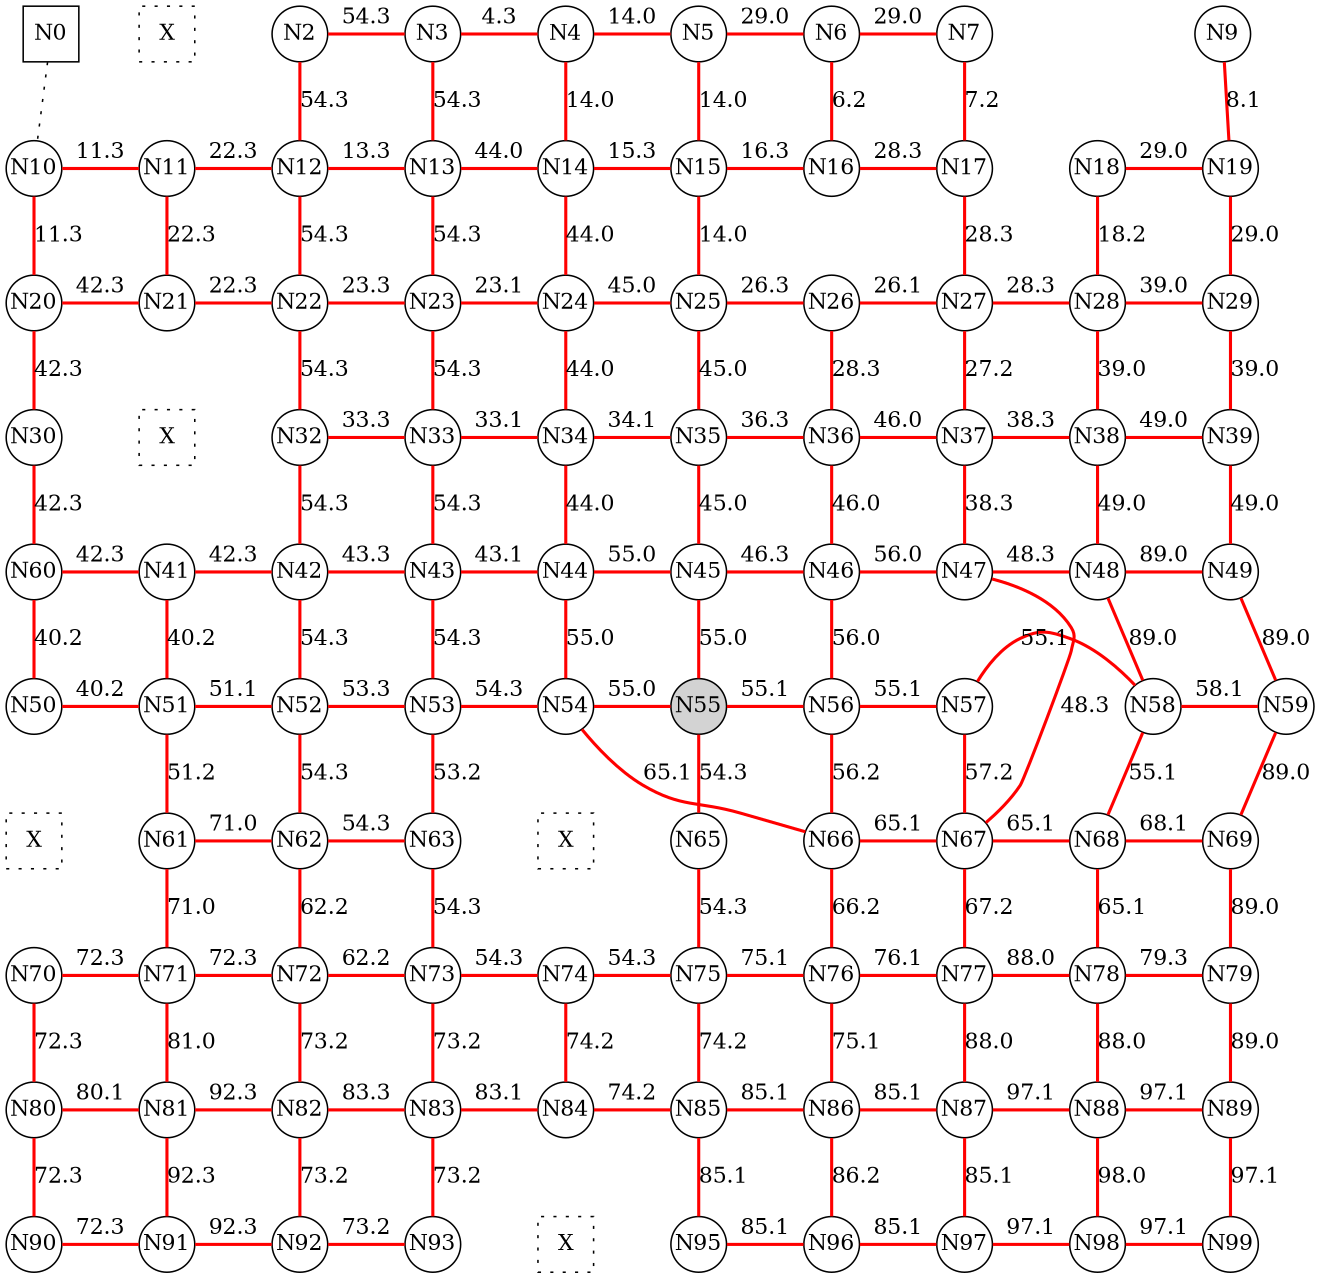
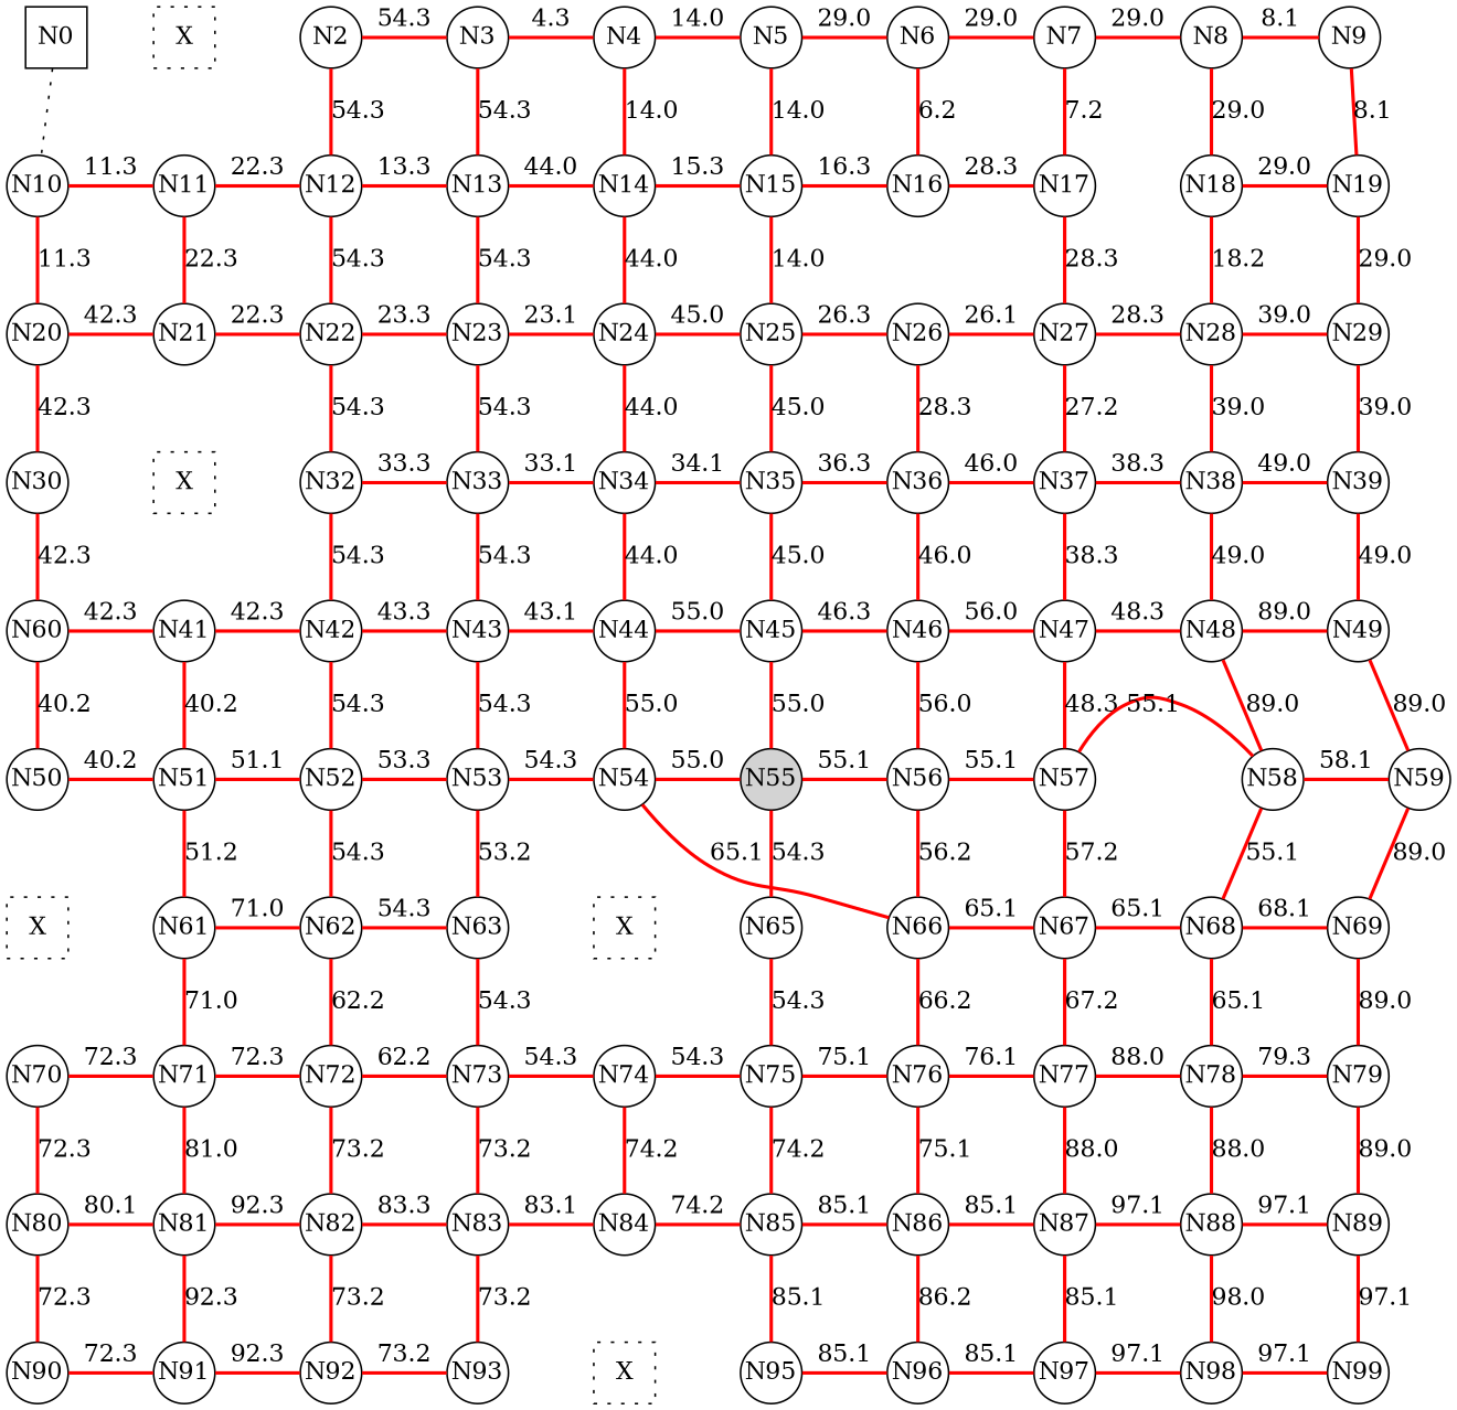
  digraph {
    node [fixedsize=true shape=circle]
    edge [dir=none style=bold color=red]
    N0 [shape=square]
    n2 [label=X shape=square style=dotted]
    N2
    N3
    N4
    N5
    N6
    N7
+   N8
    N9
    N10
    N11
    N12
    N13
    N14
    N15
    N16
    N17
    N18
    N19
    N20
    N21
    N22
    N23
    N24
    N25
    N26
    N27
    N28
    N29
    N30
    n32 [label=X shape=square style=dotted]
    N32
    N33
    N34
    N35
    N36
    N37
    N38
    N39
    n41 [label=N60]
    N41
    N42
    N43
    N44
    N45
    N46
    N47
    N48
    N49
    N50
    N51
    N52
    N53
    N54
    N55 [style=filled]
    N56
    N57
    N58
    N59
    n61 [label=X shape=square style=dotted]
    N61
    N62
    N63
    n65 [label=X shape=square style=dotted]
    N65
    N66
    N67
    N68
    N69
    N70
    N71
    N72
    N73
    N74
    N75
    N76
    N77
    N78
    N79
    N80
    N81
    N82
    N83
    N84
    N85
    N86
    N87
    N88
    N89
    N90
    N91
    N92
    N93
    n95 [label=X shape=square style=dotted]
    N95
    N96
    N97
    N98
    N99
    subgraph sub_1 {
      rank=same
      N0
      n2
      N2
      N3
      N4
      N5
      N6
      N7
+     N8
      N9
    }
    subgraph sub_2 {
      rank=same
      N10
      N11
      N12
      N13
      N14
      N15
      N16
      N17
      N18
      N19
    }
    subgraph sub_3 {
      rank=same
      N20
      N21
      N22
      N23
      N24
      N25
      N26
      N27
      N28
      N29
    }
    subgraph sub_4 {
      rank=same
      N30
      n32
      N32
      N33
      N34
      N35
      N36
      N37
      N38
      N39
    }
    subgraph sub_5 {
      rank=same
      n41
      N41
      N42
      N43
      N44
      N45
      N46
      N47
      N48
      N49
    }
    subgraph sub_6 {
      rank=same
      N50
      N51
      N52
      N53
      N54
      N55
      N56
      N57
      N58
      N59
    }
    subgraph sub_7 {
      rank=same
      n61
      N61
      N62
      N63
      n65
      N65
      N66
      N67
      N68
      N69
    }
    subgraph sub_8 {
      rank=same
      N70
      N71
      N72
      N73
      N74
      N75
      N76
      N77
      N78
      N79
    }
    subgraph sub_9 {
      rank=same
      N80
      N81
      N82
      N83
      N84
      N85
      N86
      N87
      N88
      N89
    }
    subgraph sub_10 {
      rank=same
      N90
      N91
      N92
      N93
      n95
      N95
      N96
      N97
      N98
      N99
    }
    N0 -> n2 [label=" " style=invis color=""]
    N0 -> N10 [style=dotted color=""]
    n2 -> N2 [label=" " style=invis color=""]
    n2 -> N11 [label=" " style=invis color=""]
    N2 -> N3 [label=54.3]
    N2 -> N12 [label=54.3]
    N3 -> N4 [label=4.3]
    N3 -> N13 [label=54.3]
    N4 -> N5 [label=14.0]
    N4 -> N14 [label=14.0]
    N5 -> N6 [label=29.0]
    N5 -> N15 [label=14.0]
    N6 -> N7 [label=29.0]
    N6 -> N16 [label=6.2]
+   N7 -> N8 [label=29.0]
    N7 -> N17 [label=7.2]
+   N8 -> N9 [label=8.1]
+   N8 -> N18 [label=29.0]
    N9 -> N19 [label=8.1]
    N10 -> N11 [label=11.3]
    N10 -> N20 [label=11.3]
    N11 -> N12 [label=22.3]
    N11 -> N21 [label=22.3]
    N12 -> N13 [label=13.3]
    N12 -> N22 [label=54.3]
    N13 -> N14 [label=44.0]
    N13 -> N23 [label=54.3]
    N14 -> N15 [label=15.3]
    N14 -> N24 [label=44.0]
    N15 -> N16 [label=16.3]
    N15 -> N25 [label=14.0]
    N16 -> N17 [label=28.3]
    N17 -> N27 [label=28.3]
    N18 -> N19 [label=29.0]
    N18 -> N28 [label=18.2]
    N19 -> N29 [label=29.0]
    N20 -> N21 [label=42.3]
    N20 -> N30 [label=42.3]
    N21 -> N22 [label=22.3]
    N21 -> n32 [label=" " style=invis color=""]
    N22 -> N23 [label=23.3]
    N22 -> N32 [label=54.3]
    N23 -> N24 [label=23.1]
    N23 -> N33 [label=54.3]
    N24 -> N25 [label=45.0]
    N24 -> N34 [label=44.0]
    N25 -> N26 [label=26.3]
    N25 -> N35 [label=45.0]
    N26 -> N27 [label=26.1]
    N26 -> N36 [label=28.3]
    N27 -> N28 [label=28.3]
    N27 -> N37 [label=27.2]
    N28 -> N29 [label=39.0]
    N28 -> N38 [label=39.0]
    N29 -> N39 [label=39.0]
    N30 -> n32 [label=" " style=invis color=""]
    N30 -> n41 [label=42.3]
    n32 -> N32 [label=" " style=invis color=""]
    n32 -> N41 [label=" " style=invis color=""]
    N32 -> N33 [label=33.3]
    N32 -> N42 [label=54.3]
    N33 -> N34 [label=33.1]
    N33 -> N43 [label=54.3]
    N34 -> N35 [label=34.1]
    N34 -> N44 [label=44.0]
    N35 -> N36 [label=36.3]
    N35 -> N45 [label=45.0]
    N36 -> N37 [label=46.0]
    N36 -> N46 [label=46.0]
    N37 -> N38 [label=38.3]
    N37 -> N47 [label=38.3]
    N38 -> N39 [label=49.0]
    N38 -> N48 [label=49.0]
    N39 -> N49 [label=49.0]
    n41 -> N41 [label=42.3]
    n41 -> N50 [label=40.2]
    N41 -> N42 [label=42.3]
    N41 -> N51 [label=40.2]
    N42 -> N43 [label=43.3]
    N42 -> N52 [label=54.3]
    N43 -> N44 [label=43.1]
    N43 -> N53 [label=54.3]
    N44 -> N45 [label=55.0]
    N44 -> N54 [label=55.0]
    N45 -> N46 [label=46.3]
    N45 -> N55 [label=55.0]
    N46 -> N47 [label=56.0]
    N46 -> N56 [label=56.0]
    N47 -> N48 [label=48.3]
-   N47 -> N67 [label=48.3]
+   N47 -> N57 [label=48.3]
    N48 -> N49 [label=89.0]
    N48 -> N58 [label=89.0]
    N49 -> N59 [label=89.0]
    N50 -> N51 [label=40.2]
    N50 -> n61 [label=" " style=invis color=""]
    N51 -> N52 [label=51.1]
    N51 -> N61 [label=51.2]
    N52 -> N53 [label=53.3]
    N52 -> N62 [label=54.3]
    N53 -> N54 [label=54.3]
    N53 -> N63 [label=53.2]
    N54 -> N55 [label=55.0]
    N54 -> n65 [label=" " style=invis color=""]
    N54 -> N66 [label=65.1]
    N55 -> N56 [label=55.1]
    N55 -> N65 [label=54.3]
    N56 -> N57 [label=55.1]
    N56 -> N66 [label=56.2]
    N57 -> N58 [label=55.1]
    N57 -> N67 [label=57.2]
    N58 -> N59 [label=58.1]
    N58 -> N68 [label=55.1]
    N59 -> N69 [label=89.0]
    n61 -> N61 [label=" " style=invis color=""]
    n61 -> N70 [label=" " style=invis color=""]
    N61 -> N62 [label=71.0]
    N61 -> N71 [label=71.0]
    N62 -> N63 [label=54.3]
    N62 -> N72 [label=62.2]
    N63 -> n65 [label=" " style=invis color=""]
    N63 -> N73 [label=54.3]
    n65 -> N65 [label=" " style=invis color=""]
    n65 -> N74 [label=" " style=invis color=""]
    N65 -> N75 [label=54.3]
    N66 -> N67 [label=65.1]
    N66 -> N76 [label=66.2]
    N67 -> N68 [label=65.1]
    N67 -> N77 [label=67.2]
    N68 -> N69 [label=68.1]
    N68 -> N78 [label=65.1]
    N69 -> N79 [label=89.0]
    N70 -> N71 [label=72.3]
    N70 -> N80 [label=72.3]
    N71 -> N72 [label=72.3]
    N71 -> N81 [label=81.0]
    N72 -> N73 [label=62.2]
    N72 -> N82 [label=73.2]
    N73 -> N74 [label=54.3]
    N73 -> N83 [label=73.2]
    N74 -> N75 [label=54.3]
    N74 -> N84 [label=74.2]
    N75 -> N76 [label=75.1]
    N75 -> N85 [label=74.2]
    N76 -> N77 [label=76.1]
    N76 -> N86 [label=75.1]
    N77 -> N78 [label=88.0]
    N77 -> N87 [label=88.0]
    N78 -> N79 [label=79.3]
    N78 -> N88 [label=88.0]
    N79 -> N89 [label=89.0]
    N80 -> N81 [label=80.1]
    N80 -> N90 [label=72.3]
    N81 -> N82 [label=92.3]
    N81 -> N91 [label=92.3]
    N82 -> N83 [label=83.3]
    N82 -> N92 [label=73.2]
    N83 -> N84 [label=83.1]
    N83 -> N93 [label=73.2]
    N84 -> N85 [label=74.2]
    N84 -> n95 [label=" " style=invis color=""]
    N85 -> N86 [label=85.1]
    N85 -> N95 [label=85.1]
    N86 -> N87 [label=85.1]
    N86 -> N96 [label=86.2]
    N87 -> N88 [label=97.1]
    N87 -> N97 [label=85.1]
    N88 -> N89 [label=97.1]
    N88 -> N98 [label=98.0]
    N89 -> N99 [label=97.1]
    N90 -> N91 [label=72.3]
    N91 -> N92 [label=92.3]
    N92 -> N93 [label=73.2]
    N93 -> n95 [label=" " style=invis color=""]
    n95 -> N95 [label=" " style=invis color=""]
    N95 -> N96 [label=85.1]
    N96 -> N97 [label=85.1]
    N97 -> N98 [label=97.1]
    N98 -> N99 [label=97.1]
  }
